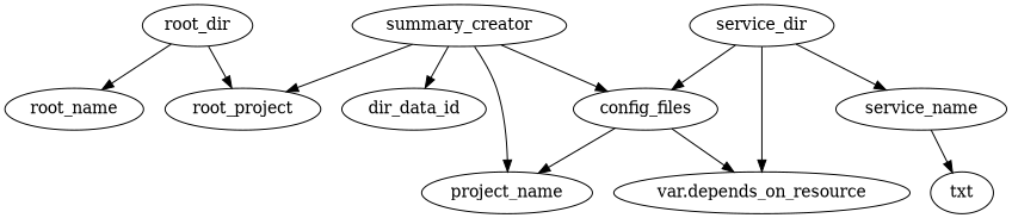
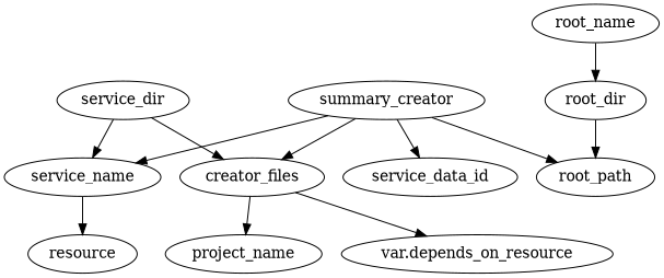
  digraph {
    summary_creator
    service_name
-   root_path [label=root_project]
-   service_data_id [label=dir_data_id]
-   config_files
-   txt
+   root_path
+   service_data_id
+   config_files [label=creator_files]
+   txt [label=resource]
    "var.depends_on_resource"
    project_name
    root_dir
    root_name
    service_dir
-   summary_creator -> project_name
+   summary_creator -> service_name
    summary_creator -> root_path
    summary_creator -> service_data_id
    summary_creator -> config_files
    service_name -> txt
    config_files -> "var.depends_on_resource"
    config_files -> project_name
    root_dir -> root_path
-   root_dir -> root_name
+   root_name -> root_dir
    service_dir -> service_name
    service_dir -> config_files
-   service_dir -> "var.depends_on_resource"
  }
